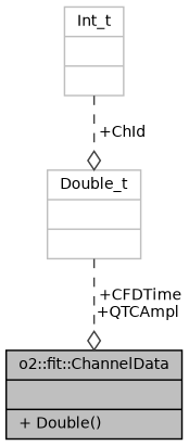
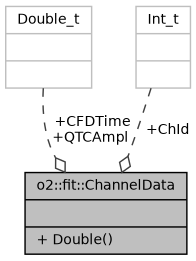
  digraph {
    node [color=grey75 fontname=Helvetica fontsize=10 shape=record]
    edge [arrowhead=odiamond color=grey25 fontname=Helvetica fontsize=10 labelfontname=Helvetica labelfontsize=10 style=dashed]
    n1 [color=black fillcolor=grey75 fontcolor=black height=0.2 label="{o2::fit::ChannelData\n||+ Double()\l}" style=filled width=0.4]
    n2 [height=0.2 label="{Double_t\n||}" width=0.4]
    n3 [height=0.2 label="{Int_t\n||}" width=0.4]
    n2 -> n1 [label=" +CFDTime\n+QTCAmpl"]
-   n3 -> n2 [label=" +ChId"]
+   n3 -> n1 [label=" +ChId"]
  }
